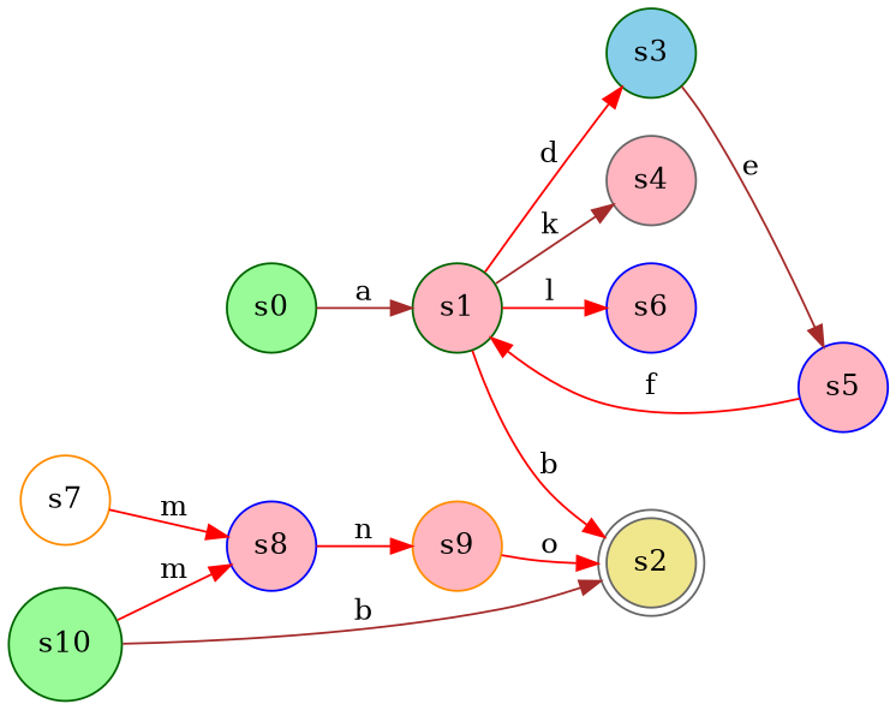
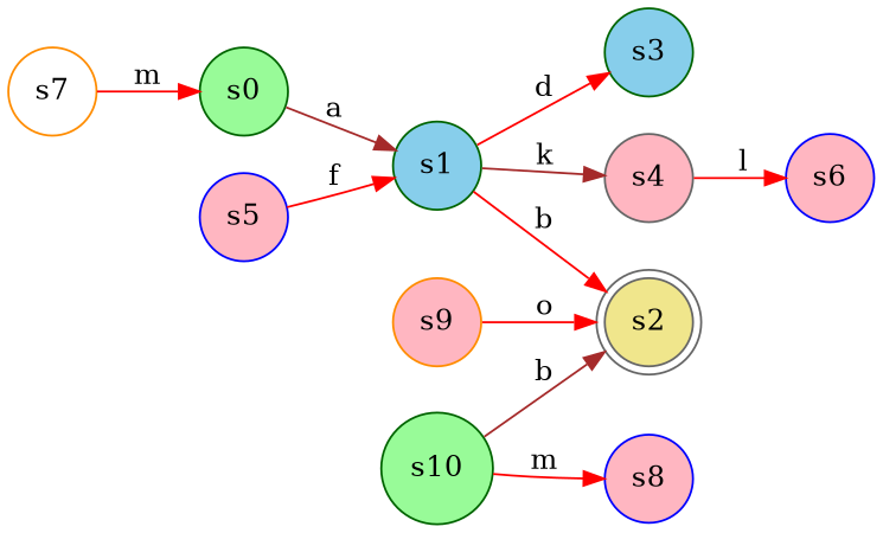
  digraph {
    rankdir=LR
    node [color=darkgreen fillcolor=lightpink shape=circle style=filled]
    edge [color=red]
    s2 [color=gray40 fillcolor=khaki shape=doublecircle]
    s0 [fillcolor=palegreen]
-   s1
+   s1 [fillcolor=skyblue]
    s3 [fillcolor=skyblue]
    s4 [color=gray40]
    s5 [color=blue]
    s6 [color=blue]
    s7 [color=darkorange fillcolor=white]
    s8 [color=blue]
    s9 [color=darkorange]
    s10 [fillcolor=palegreen]
    s0 -> s1 [color=brown label=a]
    s1 -> s2 [label=b]
    s1 -> s3 [label=d]
    s1 -> s4 [color=brown label=k]
-   s3 -> s5 [color=brown label=e]
-   s1 -> s6 [label=l]
+   s4 -> s6 [label=l]
    s5 -> s1 [label=f]
-   s7 -> s8 [label=m]
-   s8 -> s9 [label=n]
+   s7 -> s0 [label=m]
    s9 -> s2 [label=o]
    s10 -> s2 [color=brown label=b]
    s10 -> s8 [label=m]
  }
